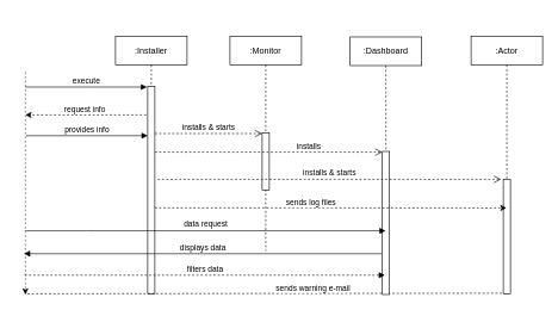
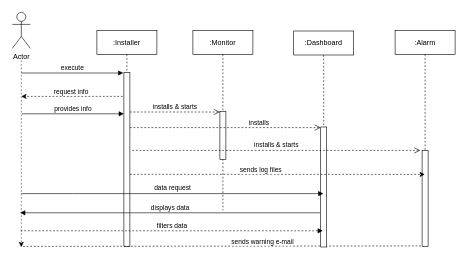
  <mxCell id="0" />
  <mxCell id="1" parent="0" />
  <mxCell id="2" value=":Installer" style="shape=umlLifeline;perimeter=lifelinePerimeter;whiteSpace=wrap;html=1;container=0;dropTarget=0;collapsible=0;recursiveResize=0;outlineConnect=0;portConstraint=eastwest;newEdgeStyle={&quot;edgeStyle&quot;:&quot;elbowEdgeStyle&quot;,&quot;elbow&quot;:&quot;vertical&quot;,&quot;curved&quot;:0,&quot;rounded&quot;:0};" parent="1" vertex="1"><mxGeometry x="161" y="50" width="100" height="360" as="geometry" /></mxCell>
  <mxCell id="3" style="edgeStyle=elbowEdgeStyle;rounded=0;orthogonalLoop=1;jettySize=auto;html=1;elbow=vertical;curved=0;dashed=1;" edge="1" parent="2"><mxGeometry relative="1" as="geometry"><mxPoint x="-126" y="110" as="targetPoint" /><mxPoint x="49" y="109.966" as="sourcePoint" /></mxGeometry></mxCell>
  <mxCell id="4" value="request info" style="edgeLabel;html=1;align=center;verticalAlign=middle;resizable=0;points=[];" vertex="1" connectable="0" parent="3"><mxGeometry x="0.114" y="-1" relative="1" as="geometry"><mxPoint x="4" y="-8" as="offset" /></mxGeometry></mxCell>
  <mxCell id="5" value="" style="html=1;points=[];perimeter=orthogonalPerimeter;outlineConnect=0;targetShapes=umlLifeline;portConstraint=eastwest;newEdgeStyle={&quot;edgeStyle&quot;:&quot;elbowEdgeStyle&quot;,&quot;elbow&quot;:&quot;vertical&quot;,&quot;curved&quot;:0,&quot;rounded&quot;:0};" parent="2" vertex="1"><mxGeometry x="45" y="70" width="10" height="290" as="geometry" /></mxCell>
  <mxCell id="6" value=":Monitor" style="shape=umlLifeline;perimeter=lifelinePerimeter;whiteSpace=wrap;html=1;container=0;dropTarget=0;collapsible=0;recursiveResize=0;outlineConnect=0;portConstraint=eastwest;newEdgeStyle={&quot;edgeStyle&quot;:&quot;elbowEdgeStyle&quot;,&quot;elbow&quot;:&quot;vertical&quot;,&quot;curved&quot;:0,&quot;rounded&quot;:0};" parent="1" vertex="1"><mxGeometry x="321" y="50" width="100" height="300" as="geometry" /></mxCell>
  <mxCell id="7" value="" style="html=1;points=[];perimeter=orthogonalPerimeter;outlineConnect=0;targetShapes=umlLifeline;portConstraint=eastwest;newEdgeStyle={&quot;edgeStyle&quot;:&quot;elbowEdgeStyle&quot;,&quot;elbow&quot;:&quot;vertical&quot;,&quot;curved&quot;:0,&quot;rounded&quot;:0};" vertex="1" parent="6"><mxGeometry x="45" y="135" width="10" height="80" as="geometry" /></mxCell>
  <mxCell id="8" value="installs" style="html=1;verticalAlign=bottom;endArrow=open;dashed=1;endSize=8;edgeStyle=elbowEdgeStyle;elbow=vertical;curved=0;rounded=0;" parent="1" edge="1"><mxGeometry x="0.352" y="-1" relative="1" as="geometry"><mxPoint x="534" y="212" as="targetPoint" /><Array as="points"><mxPoint x="301" y="212" /></Array><mxPoint x="216" y="212" as="sourcePoint" /><mxPoint as="offset" /></mxGeometry></mxCell>
  <mxCell id="9" value="" style="edgeStyle=none;rounded=0;html=1;jettySize=auto;orthogonalLoop=1;strokeColor=#404040;strokeWidth=1;fontColor=#000000;jumpStyle=none;endArrow=none;endFill=0;startArrow=none;dashed=1;" parent="1" edge="1"><mxGeometry width="100" relative="1" as="geometry"><mxPoint x="35" y="100" as="sourcePoint" /><mxPoint x="35" y="410" as="targetPoint" /></mxGeometry></mxCell>
- <mxCell id="11" value=":Actor" style="shape=umlLifeline;perimeter=lifelinePerimeter;whiteSpace=wrap;html=1;container=0;dropTarget=0;collapsible=0;recursiveResize=0;outlineConnect=0;portConstraint=eastwest;newEdgeStyle={&quot;edgeStyle&quot;:&quot;elbowEdgeStyle&quot;,&quot;elbow&quot;:&quot;vertical&quot;,&quot;curved&quot;:0,&quot;rounded&quot;:0};" parent="1" vertex="1"><mxGeometry x="658" y="50" width="100" height="360" as="geometry" /></mxCell>
+ <mxCell id="10" value="Actor" style="shape=umlActor;verticalLabelPosition=bottom;verticalAlign=top;html=1;outlineConnect=0;" parent="1" vertex="1"><mxGeometry x="20" y="20" width="30" height="60" as="geometry" /></mxCell>
+ <mxCell id="11" value=":Alarm" style="shape=umlLifeline;perimeter=lifelinePerimeter;whiteSpace=wrap;html=1;container=0;dropTarget=0;collapsible=0;recursiveResize=0;outlineConnect=0;portConstraint=eastwest;newEdgeStyle={&quot;edgeStyle&quot;:&quot;elbowEdgeStyle&quot;,&quot;elbow&quot;:&quot;vertical&quot;,&quot;curved&quot;:0,&quot;rounded&quot;:0};" parent="1" vertex="1"><mxGeometry x="658" y="50" width="100" height="360" as="geometry" /></mxCell>
  <mxCell id="12" style="edgeStyle=elbowEdgeStyle;rounded=0;orthogonalLoop=1;jettySize=auto;html=1;elbow=vertical;curved=0;dashed=1;" parent="11" edge="1"><mxGeometry relative="1" as="geometry"><mxPoint x="-623" y="361" as="targetPoint" /><mxPoint x="49" y="359.158" as="sourcePoint" /></mxGeometry></mxCell>
  <mxCell id="13" value="sends warning e-mail" style="edgeLabel;html=1;align=center;verticalAlign=middle;resizable=0;points=[];" parent="12" vertex="1" connectable="0"><mxGeometry x="-0.197" y="1" relative="1" as="geometry"><mxPoint y="-10" as="offset" /></mxGeometry></mxCell>
  <mxCell id="14" value="" style="html=1;points=[];perimeter=orthogonalPerimeter;outlineConnect=0;targetShapes=umlLifeline;portConstraint=eastwest;newEdgeStyle={&quot;edgeStyle&quot;:&quot;elbowEdgeStyle&quot;,&quot;elbow&quot;:&quot;vertical&quot;,&quot;curved&quot;:0,&quot;rounded&quot;:0};" parent="11" vertex="1"><mxGeometry x="45" y="200" width="10" height="160" as="geometry" /></mxCell>
  <mxCell id="15" value="execute" style="html=1;verticalAlign=bottom;endArrow=block;edgeStyle=elbowEdgeStyle;elbow=vertical;curved=0;rounded=0;" parent="1" edge="1"><mxGeometry relative="1" as="geometry"><mxPoint x="35" y="121" as="sourcePoint" /><Array as="points"><mxPoint x="120" y="121" /></Array><mxPoint x="205" y="121" as="targetPoint" /></mxGeometry></mxCell>
  <mxCell id="16" value=":Dashboard" style="shape=umlLifeline;perimeter=lifelinePerimeter;whiteSpace=wrap;html=1;container=0;dropTarget=0;collapsible=0;recursiveResize=0;outlineConnect=0;portConstraint=eastwest;newEdgeStyle={&quot;edgeStyle&quot;:&quot;elbowEdgeStyle&quot;,&quot;elbow&quot;:&quot;vertical&quot;,&quot;curved&quot;:0,&quot;rounded&quot;:0};" parent="1" vertex="1"><mxGeometry x="489" y="51" width="100" height="360" as="geometry" /></mxCell>
  <mxCell id="17" value="" style="html=1;points=[];perimeter=orthogonalPerimeter;outlineConnect=0;targetShapes=umlLifeline;portConstraint=eastwest;newEdgeStyle={&quot;edgeStyle&quot;:&quot;elbowEdgeStyle&quot;,&quot;elbow&quot;:&quot;vertical&quot;,&quot;curved&quot;:0,&quot;rounded&quot;:0};" parent="16" vertex="1"><mxGeometry x="45" y="160" width="10" height="200" as="geometry" /></mxCell>
  <mxCell id="18" value="installs &amp;amp; starts" style="html=1;verticalAlign=bottom;endArrow=open;dashed=1;endSize=8;edgeStyle=elbowEdgeStyle;elbow=vertical;curved=0;rounded=0;" parent="1" edge="1"><mxGeometry relative="1" as="geometry"><mxPoint x="700" y="250" as="targetPoint" /><Array as="points"><mxPoint x="300" y="250" /></Array><mxPoint x="220" y="250" as="sourcePoint" /></mxGeometry></mxCell>
  <mxCell id="19" value="displays data" style="html=1;verticalAlign=bottom;endArrow=block;edgeStyle=elbowEdgeStyle;elbow=vertical;curved=0;rounded=0;" parent="1" edge="1"><mxGeometry relative="1" as="geometry"><mxPoint x="533" y="354" as="sourcePoint" /><Array as="points" /><mxPoint x="33" y="354" as="targetPoint" /></mxGeometry></mxCell>
  <mxCell id="20" value="filters data" style="html=1;verticalAlign=bottom;endArrow=block;edgeStyle=elbowEdgeStyle;elbow=vertical;curved=0;rounded=0;dashed=1;" parent="1" edge="1"><mxGeometry relative="1" as="geometry"><mxPoint x="34" y="384" as="sourcePoint" /><Array as="points"><mxPoint x="129" y="384" /></Array><mxPoint x="537.5" y="384" as="targetPoint" /></mxGeometry></mxCell>
  <mxCell id="21" value="provides info" style="html=1;verticalAlign=bottom;endArrow=block;edgeStyle=elbowEdgeStyle;elbow=vertical;curved=0;rounded=0;" edge="1" parent="1"><mxGeometry relative="1" as="geometry"><mxPoint x="36" y="189" as="sourcePoint" /><Array as="points"><mxPoint x="121" y="189" /></Array><mxPoint x="206" y="189" as="targetPoint" /></mxGeometry></mxCell>
  <mxCell id="22" value="installs &amp;amp; starts" style="html=1;verticalAlign=bottom;endArrow=open;dashed=1;endSize=8;edgeStyle=elbowEdgeStyle;elbow=vertical;curved=0;rounded=0;" edge="1" parent="1"><mxGeometry relative="1" as="geometry"><mxPoint x="366" y="186" as="targetPoint" /><Array as="points"><mxPoint x="296" y="186" /></Array><mxPoint x="216" y="186" as="sourcePoint" /></mxGeometry></mxCell>
  <mxCell id="23" value="data request" style="html=1;verticalAlign=bottom;endArrow=block;edgeStyle=elbowEdgeStyle;elbow=vertical;curved=0;rounded=0;" edge="1" parent="1"><mxGeometry relative="1" as="geometry"><mxPoint x="35" y="322" as="sourcePoint" /><Array as="points"><mxPoint x="120" y="322" /></Array><mxPoint x="538.5" y="322" as="targetPoint" /></mxGeometry></mxCell>
  <mxCell id="24" style="edgeStyle=elbowEdgeStyle;rounded=0;orthogonalLoop=1;jettySize=auto;html=1;elbow=vertical;curved=0;dashed=1;" edge="1" parent="1"><mxGeometry relative="1" as="geometry"><mxPoint x="216" y="289.857" as="sourcePoint" /><mxPoint x="707.5" y="289.857" as="targetPoint" /></mxGeometry></mxCell>
  <mxCell id="25" value="sends log files" style="edgeLabel;html=1;align=center;verticalAlign=middle;resizable=0;points=[];" vertex="1" connectable="0" parent="24"><mxGeometry x="-0.112" y="1" relative="1" as="geometry"><mxPoint y="-7" as="offset" /></mxGeometry></mxCell>
